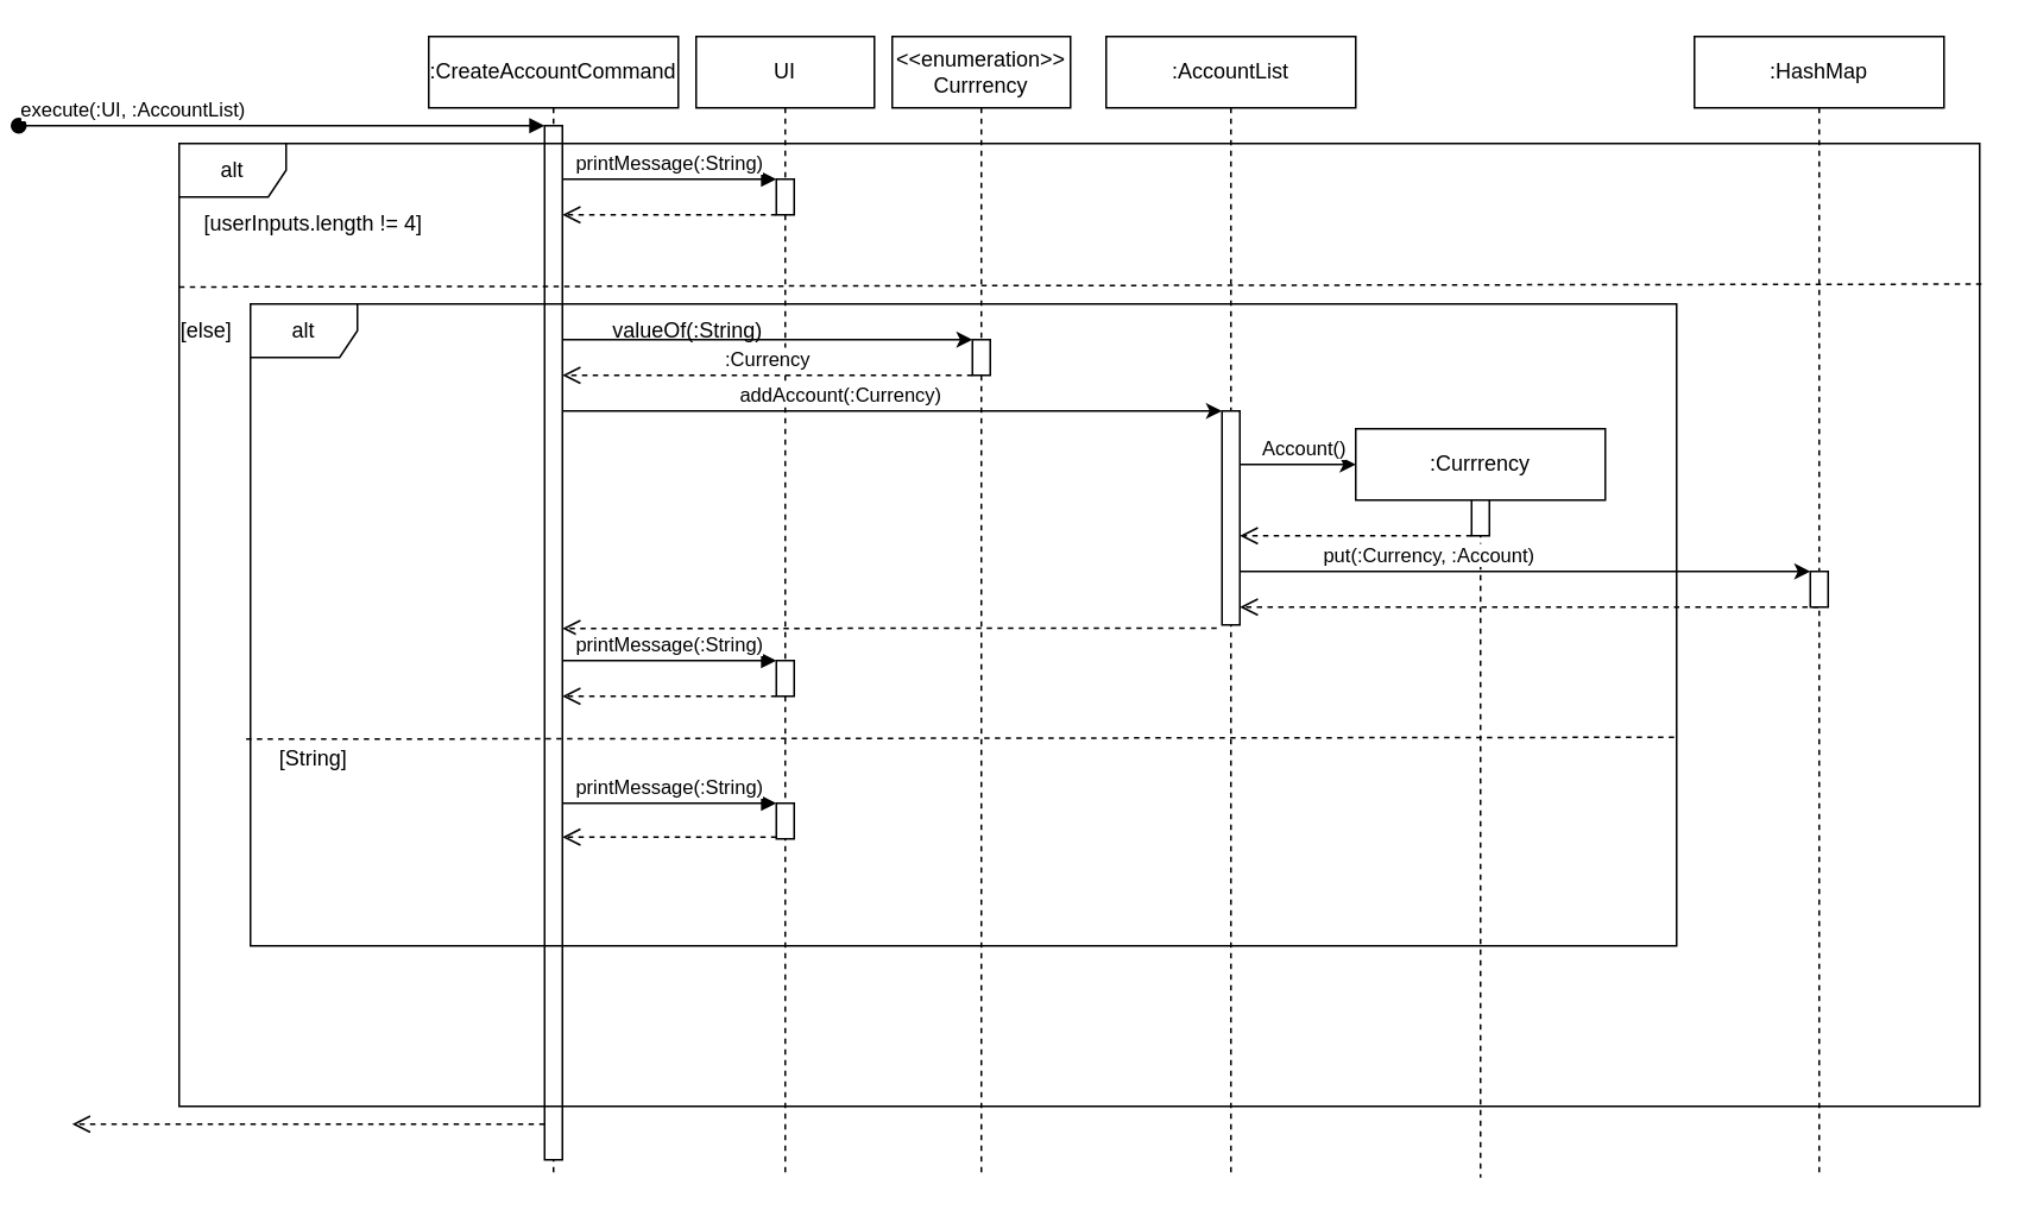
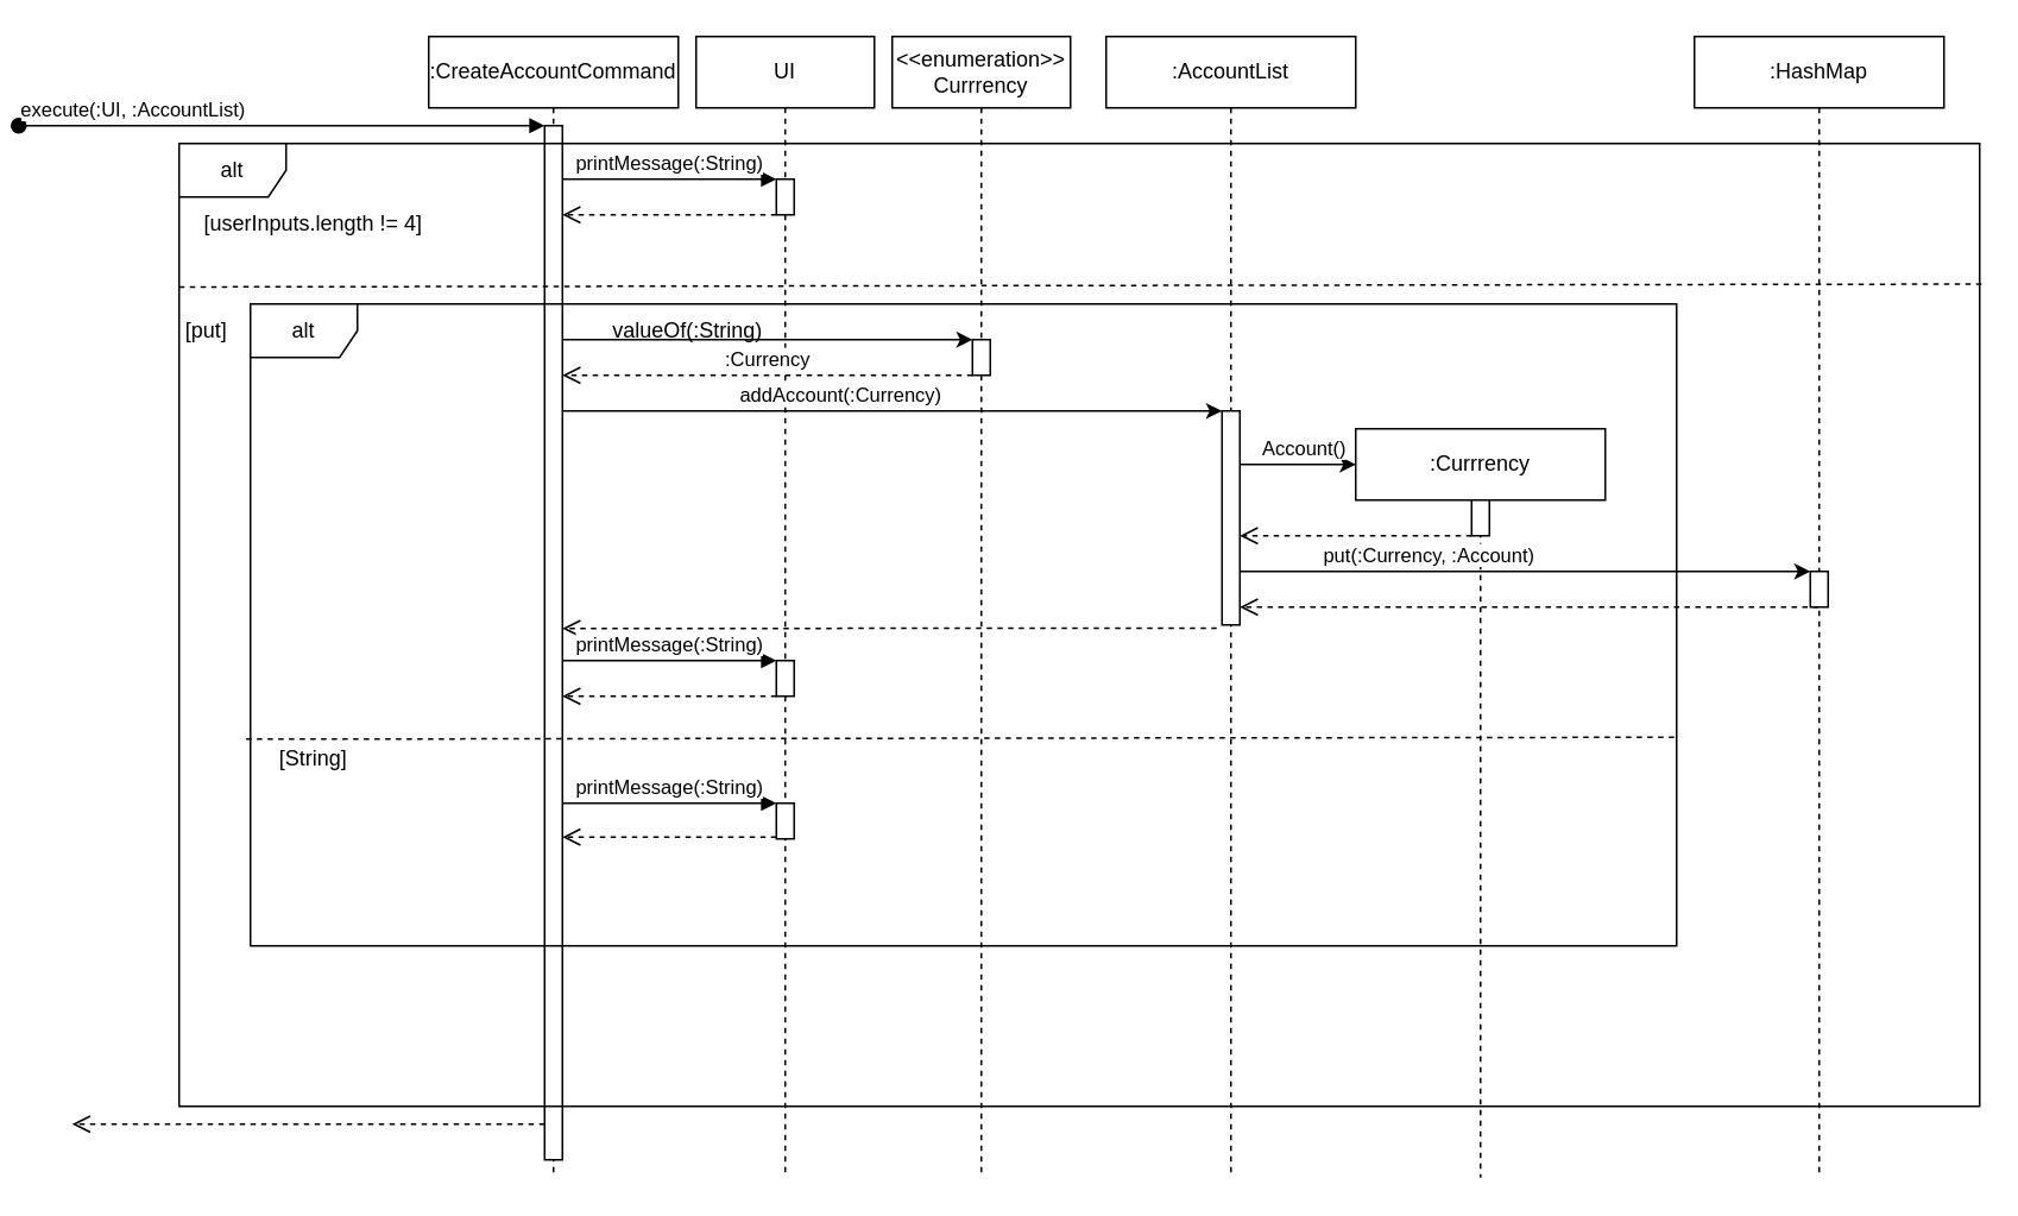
  <mxCell id="0" />
  <mxCell id="1" parent="0" />
  <mxCell id="2" value=":CreateAccountCommand" style="shape=umlLifeline;perimeter=lifelinePerimeter;whiteSpace=wrap;html=1;container=0;dropTarget=0;collapsible=0;recursiveResize=0;outlineConnect=0;portConstraint=eastwest;newEdgeStyle={&quot;edgeStyle&quot;:&quot;elbowEdgeStyle&quot;,&quot;elbow&quot;:&quot;vertical&quot;,&quot;curved&quot;:0,&quot;rounded&quot;:0};" parent="1" vertex="1"><mxGeometry x="220" y="20" width="140" height="640" as="geometry" /></mxCell>
  <mxCell id="3" value="" style="html=1;points=[];perimeter=orthogonalPerimeter;outlineConnect=0;targetShapes=umlLifeline;portConstraint=eastwest;newEdgeStyle={&quot;edgeStyle&quot;:&quot;elbowEdgeStyle&quot;,&quot;elbow&quot;:&quot;vertical&quot;,&quot;curved&quot;:0,&quot;rounded&quot;:0};" parent="2" vertex="1"><mxGeometry x="65" y="50" width="10" height="580" as="geometry" /></mxCell>
  <mxCell id="4" value="execute(:UI, :AccountList)" style="html=1;verticalAlign=bottom;startArrow=oval;endArrow=block;startSize=8;edgeStyle=elbowEdgeStyle;elbow=vertical;curved=0;rounded=0;" parent="2" target="3" edge="1"><mxGeometry x="-0.562" relative="1" as="geometry"><mxPoint x="-230" y="50" as="sourcePoint" /><Array as="points"><mxPoint x="-40" y="50" /></Array><mxPoint x="-1" as="offset" /></mxGeometry></mxCell>
  <mxCell id="5" value="UI" style="shape=umlLifeline;perimeter=lifelinePerimeter;whiteSpace=wrap;html=1;container=0;dropTarget=0;collapsible=0;recursiveResize=0;outlineConnect=0;portConstraint=eastwest;newEdgeStyle={&quot;edgeStyle&quot;:&quot;elbowEdgeStyle&quot;,&quot;elbow&quot;:&quot;vertical&quot;,&quot;curved&quot;:0,&quot;rounded&quot;:0};" parent="1" vertex="1"><mxGeometry x="370" y="20" width="100" height="640" as="geometry" /></mxCell>
  <mxCell id="6" value="" style="html=1;points=[];perimeter=orthogonalPerimeter;outlineConnect=0;targetShapes=umlLifeline;portConstraint=eastwest;newEdgeStyle={&quot;edgeStyle&quot;:&quot;elbowEdgeStyle&quot;,&quot;elbow&quot;:&quot;vertical&quot;,&quot;curved&quot;:0,&quot;rounded&quot;:0};" parent="5" vertex="1"><mxGeometry x="45" y="80" width="10" height="20" as="geometry" /></mxCell>
  <mxCell id="7" value="" style="html=1;points=[];perimeter=orthogonalPerimeter;outlineConnect=0;targetShapes=umlLifeline;portConstraint=eastwest;newEdgeStyle={&quot;edgeStyle&quot;:&quot;elbowEdgeStyle&quot;,&quot;elbow&quot;:&quot;vertical&quot;,&quot;curved&quot;:0,&quot;rounded&quot;:0};" parent="5" vertex="1"><mxGeometry x="45" y="350" width="10" height="20" as="geometry" /></mxCell>
  <mxCell id="8" value="printMessage(:String)" style="html=1;verticalAlign=bottom;endArrow=block;edgeStyle=elbowEdgeStyle;elbow=vertical;curved=0;rounded=0;" parent="1" source="3" target="6" edge="1"><mxGeometry relative="1" as="geometry"><mxPoint x="345" y="90" as="sourcePoint" /><Array as="points"><mxPoint x="360" y="100" /><mxPoint x="270" y="90" /><mxPoint x="330" y="80" /></Array></mxGeometry></mxCell>
  <mxCell id="9" value="" style="html=1;verticalAlign=bottom;endArrow=open;dashed=1;endSize=8;edgeStyle=elbowEdgeStyle;elbow=vertical;curved=0;rounded=0;" parent="1" source="6" target="3" edge="1"><mxGeometry relative="1" as="geometry"><mxPoint x="270" y="120" as="targetPoint" /><Array as="points"><mxPoint x="310" y="120" /><mxPoint x="340" y="240" /></Array></mxGeometry></mxCell>
  <mxCell id="10" value="alt" style="shape=umlFrame;whiteSpace=wrap;html=1;pointerEvents=0;" parent="1" vertex="1"><mxGeometry x="80" y="80" width="1010" height="540" as="geometry" /></mxCell>
  <mxCell id="11" value="[userInputs.length != 4]" style="text;html=1;align=center;verticalAlign=middle;resizable=0;points=[];autosize=1;strokeColor=none;fillColor=none;" parent="1" vertex="1"><mxGeometry x="80" y="110" width="150" height="30" as="geometry" /></mxCell>
  <mxCell id="12" value="" style="endArrow=none;dashed=1;html=1;rounded=0;exitX=0;exitY=0.149;exitDx=0;exitDy=0;exitPerimeter=0;entryX=1.002;entryY=0.146;entryDx=0;entryDy=0;entryPerimeter=0;" parent="1" source="10" target="10" edge="1"><mxGeometry width="50" height="50" relative="1" as="geometry"><mxPoint x="550" y="230" as="sourcePoint" /><mxPoint x="600" y="180" as="targetPoint" /></mxGeometry></mxCell>
- <mxCell id="13" value="[else]" style="text;html=1;align=center;verticalAlign=middle;resizable=0;points=[];autosize=1;strokeColor=none;fillColor=none;" parent="1" vertex="1"><mxGeometry x="70" y="170" width="50" height="30" as="geometry" /></mxCell>
+ <mxCell id="13" value="[put]" style="text;html=1;align=center;verticalAlign=middle;resizable=0;points=[];autosize=1;strokeColor=none;fillColor=none;" parent="1" vertex="1"><mxGeometry x="70" y="170" width="50" height="30" as="geometry" /></mxCell>
  <mxCell id="14" value="&amp;lt;&amp;lt;enumeration&amp;gt;&amp;gt;&lt;br&gt;Currrency" style="shape=umlLifeline;perimeter=lifelinePerimeter;whiteSpace=wrap;html=1;container=0;dropTarget=0;collapsible=0;recursiveResize=0;outlineConnect=0;portConstraint=eastwest;newEdgeStyle={&quot;edgeStyle&quot;:&quot;elbowEdgeStyle&quot;,&quot;elbow&quot;:&quot;vertical&quot;,&quot;curved&quot;:0,&quot;rounded&quot;:0};" parent="1" vertex="1"><mxGeometry x="480" y="20" width="100" height="640" as="geometry" /></mxCell>
  <mxCell id="15" value="" style="html=1;points=[];perimeter=orthogonalPerimeter;outlineConnect=0;targetShapes=umlLifeline;portConstraint=eastwest;newEdgeStyle={&quot;edgeStyle&quot;:&quot;elbowEdgeStyle&quot;,&quot;elbow&quot;:&quot;vertical&quot;,&quot;curved&quot;:0,&quot;rounded&quot;:0};" parent="14" vertex="1"><mxGeometry x="45" y="170" width="10" height="20" as="geometry" /></mxCell>
  <mxCell id="16" style="edgeStyle=elbowEdgeStyle;rounded=0;orthogonalLoop=1;jettySize=auto;html=1;elbow=vertical;curved=0;" parent="1" source="3" target="15" edge="1"><mxGeometry relative="1" as="geometry"><mxPoint x="490" y="180" as="targetPoint" /><Array as="points"><mxPoint x="480" y="190" /><mxPoint x="300" y="180" /></Array></mxGeometry></mxCell>
  <mxCell id="17" value="valueOf(:String)" style="text;html=1;align=center;verticalAlign=middle;resizable=0;points=[];autosize=1;strokeColor=none;fillColor=none;" parent="1" vertex="1"><mxGeometry x="310" y="170" width="110" height="30" as="geometry" /></mxCell>
  <mxCell id="18" value=":Currency" style="html=1;verticalAlign=bottom;endArrow=open;dashed=1;endSize=8;edgeStyle=elbowEdgeStyle;elbow=vertical;curved=0;rounded=0;" parent="1" source="15" target="3" edge="1"><mxGeometry relative="1" as="geometry"><mxPoint x="610" y="210" as="sourcePoint" /><mxPoint x="530" y="210" as="targetPoint" /><Array as="points"><mxPoint x="500" y="210" /><mxPoint x="300" y="200" /></Array></mxGeometry></mxCell>
  <mxCell id="19" value=":AccountList" style="shape=umlLifeline;perimeter=lifelinePerimeter;whiteSpace=wrap;html=1;container=0;dropTarget=0;collapsible=0;recursiveResize=0;outlineConnect=0;portConstraint=eastwest;newEdgeStyle={&quot;edgeStyle&quot;:&quot;elbowEdgeStyle&quot;,&quot;elbow&quot;:&quot;vertical&quot;,&quot;curved&quot;:0,&quot;rounded&quot;:0};" parent="1" vertex="1"><mxGeometry x="600" y="20" width="140" height="640" as="geometry" /></mxCell>
  <mxCell id="20" value="" style="html=1;points=[];perimeter=orthogonalPerimeter;outlineConnect=0;targetShapes=umlLifeline;portConstraint=eastwest;newEdgeStyle={&quot;edgeStyle&quot;:&quot;elbowEdgeStyle&quot;,&quot;elbow&quot;:&quot;vertical&quot;,&quot;curved&quot;:0,&quot;rounded&quot;:0};" parent="19" vertex="1"><mxGeometry x="65" y="210" width="10" height="120" as="geometry" /></mxCell>
  <mxCell id="21" style="edgeStyle=elbowEdgeStyle;rounded=0;orthogonalLoop=1;jettySize=auto;html=1;elbow=vertical;curved=0;" parent="1" source="3" target="20" edge="1"><mxGeometry relative="1" as="geometry"><Array as="points"><mxPoint x="360" y="230" /><mxPoint x="490" y="220" /></Array></mxGeometry></mxCell>
  <mxCell id="22" value="addAccount(:Currency)" style="edgeLabel;html=1;align=center;verticalAlign=middle;resizable=0;points=[];" parent="21" vertex="1" connectable="0"><mxGeometry x="-0.17" y="-1" relative="1" as="geometry"><mxPoint x="1" y="-11" as="offset" /></mxGeometry></mxCell>
  <mxCell id="23" value="alt" style="shape=umlFrame;whiteSpace=wrap;html=1;pointerEvents=0;" parent="1" vertex="1"><mxGeometry x="120" y="170" width="800" height="360" as="geometry" /></mxCell>
  <mxCell id="24" value="" style="endArrow=none;dashed=1;html=1;rounded=0;exitX=-0.003;exitY=0.678;exitDx=0;exitDy=0;exitPerimeter=0;entryX=1.002;entryY=0.675;entryDx=0;entryDy=0;entryPerimeter=0;" parent="1" source="23" target="23" edge="1"><mxGeometry width="50" height="50" relative="1" as="geometry"><mxPoint x="90" y="170" as="sourcePoint" /><mxPoint x="1102" y="169" as="targetPoint" /></mxGeometry></mxCell>
  <mxCell id="25" value=":Currrency" style="shape=umlLifeline;perimeter=lifelinePerimeter;whiteSpace=wrap;html=1;container=0;dropTarget=0;collapsible=0;recursiveResize=0;outlineConnect=0;portConstraint=eastwest;newEdgeStyle={&quot;edgeStyle&quot;:&quot;elbowEdgeStyle&quot;,&quot;elbow&quot;:&quot;vertical&quot;,&quot;curved&quot;:0,&quot;rounded&quot;:0};" parent="1" vertex="1"><mxGeometry x="740" y="240" width="140" height="420" as="geometry" /></mxCell>
  <mxCell id="26" value="" style="html=1;points=[];perimeter=orthogonalPerimeter;outlineConnect=0;targetShapes=umlLifeline;portConstraint=eastwest;newEdgeStyle={&quot;edgeStyle&quot;:&quot;elbowEdgeStyle&quot;,&quot;elbow&quot;:&quot;vertical&quot;,&quot;curved&quot;:0,&quot;rounded&quot;:0};" parent="25" vertex="1"><mxGeometry x="65" y="40" width="10" height="20" as="geometry" /></mxCell>
  <mxCell id="27" style="edgeStyle=elbowEdgeStyle;rounded=0;orthogonalLoop=1;jettySize=auto;html=1;elbow=vertical;curved=0;" parent="1" source="20" edge="1"><mxGeometry relative="1" as="geometry"><mxPoint x="740" y="260" as="targetPoint" /><Array as="points"><mxPoint x="700" y="260" /></Array></mxGeometry></mxCell>
  <mxCell id="28" value="Account()" style="edgeLabel;html=1;align=center;verticalAlign=middle;resizable=0;points=[];" parent="27" vertex="1" connectable="0"><mxGeometry x="-0.266" y="3" relative="1" as="geometry"><mxPoint x="11" y="-7" as="offset" /></mxGeometry></mxCell>
  <mxCell id="29" value="" style="html=1;verticalAlign=bottom;endArrow=open;dashed=1;endSize=8;edgeStyle=elbowEdgeStyle;elbow=vertical;curved=0;rounded=0;" parent="1" source="26" target="20" edge="1"><mxGeometry x="0.308" y="25" relative="1" as="geometry"><mxPoint x="600" y="260" as="sourcePoint" /><mxPoint x="520" y="260" as="targetPoint" /><Array as="points"><mxPoint x="780" y="300" /><mxPoint x="770" y="310" /></Array><mxPoint as="offset" /></mxGeometry></mxCell>
  <mxCell id="30" style="edgeStyle=elbowEdgeStyle;rounded=0;orthogonalLoop=1;jettySize=auto;html=1;elbow=vertical;curved=0;" parent="1" source="20" target="33" edge="1"><mxGeometry relative="1" as="geometry"><mxPoint x="961.6" y="350" as="targetPoint" /><Array as="points"><mxPoint x="970" y="320" /><mxPoint x="940" y="325" /><mxPoint x="960" y="310" /><mxPoint x="880" y="350" /><mxPoint x="1060" y="310" /></Array></mxGeometry></mxCell>
  <mxCell id="31" value="put(:Currency, :Account)" style="edgeLabel;html=1;align=center;verticalAlign=middle;resizable=0;points=[];" parent="30" vertex="1" connectable="0"><mxGeometry x="-0.341" y="3" relative="1" as="geometry"><mxPoint y="-7" as="offset" /></mxGeometry></mxCell>
  <mxCell id="32" value=":HashMap" style="shape=umlLifeline;perimeter=lifelinePerimeter;whiteSpace=wrap;html=1;container=0;dropTarget=0;collapsible=0;recursiveResize=0;outlineConnect=0;portConstraint=eastwest;newEdgeStyle={&quot;edgeStyle&quot;:&quot;elbowEdgeStyle&quot;,&quot;elbow&quot;:&quot;vertical&quot;,&quot;curved&quot;:0,&quot;rounded&quot;:0};" parent="1" vertex="1"><mxGeometry x="930" y="20" width="140" height="640" as="geometry" /></mxCell>
  <mxCell id="33" value="" style="html=1;points=[];perimeter=orthogonalPerimeter;outlineConnect=0;targetShapes=umlLifeline;portConstraint=eastwest;newEdgeStyle={&quot;edgeStyle&quot;:&quot;elbowEdgeStyle&quot;,&quot;elbow&quot;:&quot;vertical&quot;,&quot;curved&quot;:0,&quot;rounded&quot;:0};" parent="32" vertex="1"><mxGeometry x="65" y="300" width="10" height="20" as="geometry" /></mxCell>
  <mxCell id="34" value="" style="html=1;verticalAlign=bottom;endArrow=open;dashed=1;endSize=8;edgeStyle=elbowEdgeStyle;elbow=vertical;curved=0;rounded=0;" parent="1" source="32" target="20" edge="1"><mxGeometry relative="1" as="geometry"><mxPoint x="870" y="349.5" as="sourcePoint" /><mxPoint x="790" y="349.5" as="targetPoint" /><Array as="points"><mxPoint x="870" y="340" /><mxPoint x="890" y="350" /><mxPoint x="670" y="350" /></Array></mxGeometry></mxCell>
  <mxCell id="35" value="[String]" style="text;html=1;align=center;verticalAlign=middle;resizable=0;points=[];autosize=1;strokeColor=none;fillColor=none;" parent="1" vertex="1"><mxGeometry x="115" y="410" width="80" height="30" as="geometry" /></mxCell>
  <mxCell id="36" value="" style="html=1;points=[];perimeter=orthogonalPerimeter;outlineConnect=0;targetShapes=umlLifeline;portConstraint=eastwest;newEdgeStyle={&quot;edgeStyle&quot;:&quot;elbowEdgeStyle&quot;,&quot;elbow&quot;:&quot;vertical&quot;,&quot;curved&quot;:0,&quot;rounded&quot;:0};" parent="1" vertex="1"><mxGeometry x="415" y="450" width="10" height="20" as="geometry" /></mxCell>
  <mxCell id="37" value="printMessage(:String)" style="html=1;verticalAlign=bottom;endArrow=block;edgeStyle=elbowEdgeStyle;elbow=vertical;curved=0;rounded=0;" parent="1" source="3" edge="1"><mxGeometry relative="1" as="geometry"><mxPoint x="305" y="450" as="sourcePoint" /><Array as="points"><mxPoint x="360" y="450" /><mxPoint x="270" y="440" /><mxPoint x="330" y="430" /></Array><mxPoint x="415" y="450" as="targetPoint" /></mxGeometry></mxCell>
  <mxCell id="38" value="" style="html=1;verticalAlign=bottom;endArrow=open;dashed=1;endSize=8;edgeStyle=elbowEdgeStyle;elbow=vertical;curved=0;rounded=0;" parent="1" target="3" edge="1"><mxGeometry relative="1" as="geometry"><mxPoint x="305" y="469" as="targetPoint" /><Array as="points"><mxPoint x="310" y="469" /><mxPoint x="340" y="589" /></Array><mxPoint x="415" y="469" as="sourcePoint" /></mxGeometry></mxCell>
  <mxCell id="39" value="" style="html=1;verticalAlign=bottom;endArrow=open;dashed=1;endSize=8;edgeStyle=elbowEdgeStyle;elbow=vertical;curved=0;rounded=0;exitX=-0.3;exitY=1.015;exitDx=0;exitDy=0;exitPerimeter=0;" parent="1" source="20" target="3" edge="1"><mxGeometry relative="1" as="geometry"><mxPoint x="635" y="349.5" as="sourcePoint" /><mxPoint x="310" y="349.5" as="targetPoint" /><Array as="points"><mxPoint x="570" y="352" /><mxPoint x="640" y="360" /><mxPoint x="525" y="359.5" /><mxPoint x="305" y="359.5" /></Array></mxGeometry></mxCell>
  <mxCell id="40" value="printMessage(:String)" style="html=1;verticalAlign=bottom;endArrow=block;edgeStyle=elbowEdgeStyle;elbow=vertical;curved=0;rounded=0;" parent="1" source="3" edge="1"><mxGeometry relative="1" as="geometry"><mxPoint x="305" y="370" as="sourcePoint" /><Array as="points"><mxPoint x="360" y="370" /><mxPoint x="270" y="360" /><mxPoint x="330" y="350" /></Array><mxPoint x="415" y="370" as="targetPoint" /></mxGeometry></mxCell>
  <mxCell id="41" value="" style="html=1;verticalAlign=bottom;endArrow=open;dashed=1;endSize=8;edgeStyle=elbowEdgeStyle;elbow=vertical;curved=0;rounded=0;" parent="1" target="3" edge="1"><mxGeometry relative="1" as="geometry"><mxPoint x="305" y="390" as="targetPoint" /><Array as="points"><mxPoint x="310" y="390" /><mxPoint x="340" y="510" /></Array><mxPoint x="415" y="390" as="sourcePoint" /></mxGeometry></mxCell>
  <mxCell id="42" value="" style="html=1;verticalAlign=bottom;endArrow=open;dashed=1;endSize=8;edgeStyle=elbowEdgeStyle;elbow=vertical;curved=0;rounded=0;" parent="1" source="3" edge="1"><mxGeometry relative="1" as="geometry"><mxPoint x="290" y="630" as="sourcePoint" /><mxPoint x="20" y="630" as="targetPoint" /></mxGeometry></mxCell>
